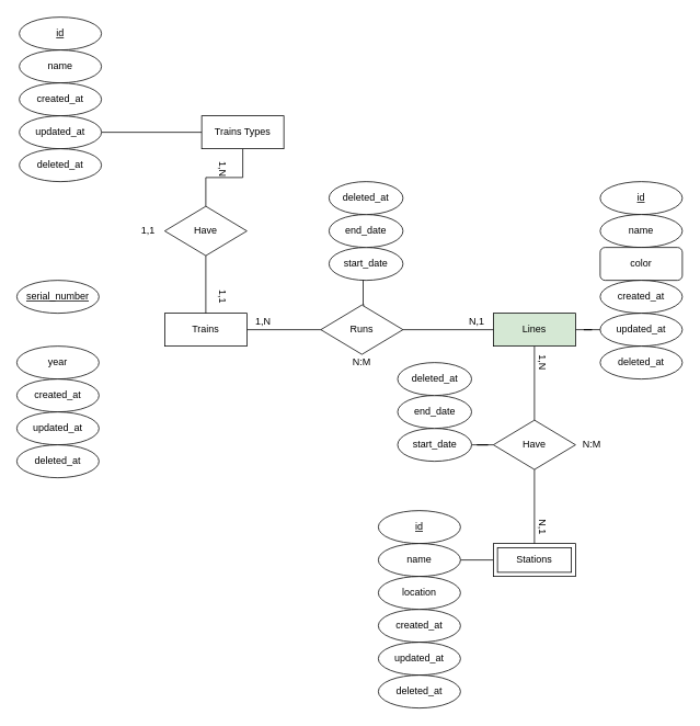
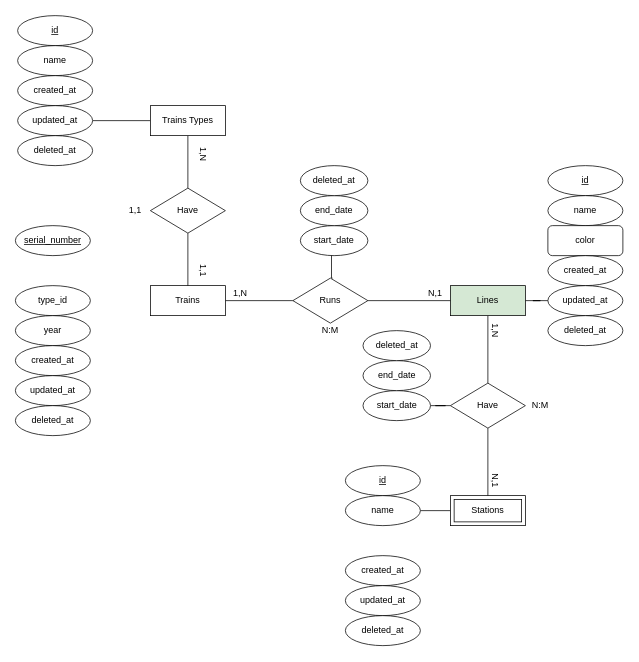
  <mxCell id="0" />
  <mxCell id="1" parent="0" />
  <mxCell id="2" style="edgeStyle=orthogonalEdgeStyle;rounded=0;orthogonalLoop=1;jettySize=auto;html=1;entryX=0;entryY=0.5;entryDx=0;entryDy=0;endArrow=none;endFill=0;" parent="1" source="3" target="12" edge="1"><mxGeometry relative="1" as="geometry" /></mxCell>
  <mxCell id="3" value="Trains" style="whiteSpace=wrap;html=1;align=center;" parent="1" vertex="1"><mxGeometry x="200" y="380" width="100" height="40" as="geometry" /></mxCell>
- <mxCell id="5" value="serial_number" style="ellipse;whiteSpace=wrap;html=1;align=center;fontStyle=4;" parent="1" vertex="1"><mxGeometry x="20" y="340" width="100" height="40" as="geometry" /></mxCell>
+ <mxCell id="4" value="type_id" style="ellipse;whiteSpace=wrap;html=1;align=center;" parent="1" vertex="1"><mxGeometry x="20" y="380" width="100" height="40" as="geometry" /></mxCell>
+ <mxCell id="5" value="serial_number" style="ellipse;whiteSpace=wrap;html=1;align=center;fontStyle=4;" parent="1" vertex="1"><mxGeometry x="20" y="300" width="100" height="40" as="geometry" /></mxCell>
  <mxCell id="6" value="year" style="ellipse;whiteSpace=wrap;html=1;align=center;" parent="1" vertex="1"><mxGeometry x="20" y="420" width="100" height="40" as="geometry" /></mxCell>
  <mxCell id="7" style="edgeStyle=orthogonalEdgeStyle;rounded=0;orthogonalLoop=1;jettySize=auto;html=1;entryX=0.5;entryY=0;entryDx=0;entryDy=0;endArrow=none;endFill=0;" parent="1" source="9" target="33" edge="1"><mxGeometry relative="1" as="geometry" /></mxCell>
  <mxCell id="8" style="edgeStyle=orthogonalEdgeStyle;rounded=0;orthogonalLoop=1;jettySize=auto;html=1;entryX=0;entryY=0.5;entryDx=0;entryDy=0;endArrow=none;endFill=0;" parent="1" source="9" target="17" edge="1"><mxGeometry relative="1" as="geometry" /></mxCell>
  <mxCell id="9" value="Lines" style="whiteSpace=wrap;html=1;align=center;fillColor=#d5e8d4;" parent="1" vertex="1"><mxGeometry x="600" y="380" width="100" height="40" as="geometry" /></mxCell>
  <mxCell id="10" style="edgeStyle=orthogonalEdgeStyle;rounded=0;orthogonalLoop=1;jettySize=auto;html=1;entryX=0;entryY=0.5;entryDx=0;entryDy=0;endArrow=none;endFill=0;" parent="1" source="12" target="9" edge="1"><mxGeometry relative="1" as="geometry" /></mxCell>
  <mxCell id="11" style="edgeStyle=orthogonalEdgeStyle;rounded=0;orthogonalLoop=1;jettySize=auto;html=1;entryX=0.428;entryY=0.974;entryDx=0;entryDy=0;entryPerimeter=0;endArrow=none;endFill=0;" parent="1" edge="1"><mxGeometry relative="1" as="geometry"><mxPoint x="443" y="370" as="sourcePoint" /><mxPoint x="441.52" y="338.96" as="targetPoint" /></mxGeometry></mxCell>
  <mxCell id="12" value="Runs" style="shape=rhombus;perimeter=rhombusPerimeter;whiteSpace=wrap;html=1;align=center;" parent="1" vertex="1"><mxGeometry x="390" y="370" width="100" height="60" as="geometry" /></mxCell>
  <mxCell id="13" value="id" style="ellipse;whiteSpace=wrap;html=1;align=center;fontStyle=4;" parent="1" vertex="1"><mxGeometry x="730" y="220" width="100" height="40" as="geometry" /></mxCell>
  <mxCell id="14" value="name" style="ellipse;whiteSpace=wrap;html=1;align=center;" parent="1" vertex="1"><mxGeometry x="730" y="260" width="100" height="40" as="geometry" /></mxCell>
  <mxCell id="15" value="color" style="whiteSpace=wrap;html=1;align=center;rounded=1;" parent="1" vertex="1"><mxGeometry x="730" y="300" width="100" height="40" as="geometry" /></mxCell>
  <mxCell id="16" value="created_at" style="ellipse;whiteSpace=wrap;html=1;align=center;" parent="1" vertex="1"><mxGeometry x="730" y="340" width="100" height="40" as="geometry" /></mxCell>
  <mxCell id="17" value="updated_at" style="ellipse;whiteSpace=wrap;html=1;align=center;" parent="1" vertex="1"><mxGeometry x="730" y="380" width="100" height="40" as="geometry" /></mxCell>
  <mxCell id="18" value="start_date" style="ellipse;whiteSpace=wrap;html=1;align=center;" parent="1" vertex="1"><mxGeometry x="400" y="300" width="90" height="40" as="geometry" /></mxCell>
  <mxCell id="19" value="1,N" style="text;html=1;strokeColor=none;fillColor=none;align=center;verticalAlign=middle;whiteSpace=wrap;rounded=0;" parent="1" vertex="1"><mxGeometry x="300" y="380" width="40" height="20" as="geometry" /></mxCell>
  <mxCell id="20" value="N,1" style="text;html=1;strokeColor=none;fillColor=none;align=center;verticalAlign=middle;whiteSpace=wrap;rounded=0;" parent="1" vertex="1"><mxGeometry x="560" y="380" width="40" height="20" as="geometry" /></mxCell>
  <mxCell id="21" value="N:M" style="text;html=1;strokeColor=none;fillColor=none;align=center;verticalAlign=middle;whiteSpace=wrap;rounded=0;" parent="1" vertex="1"><mxGeometry x="420" y="430" width="40" height="20" as="geometry" /></mxCell>
  <mxCell id="22" value="end_date" style="ellipse;whiteSpace=wrap;html=1;align=center;" parent="1" vertex="1"><mxGeometry x="400" y="260" width="90" height="40" as="geometry" /></mxCell>
  <mxCell id="23" value="created_at" style="ellipse;whiteSpace=wrap;html=1;align=center;" parent="1" vertex="1"><mxGeometry x="20" y="460" width="100" height="40" as="geometry" /></mxCell>
  <mxCell id="24" value="updated_at" style="ellipse;whiteSpace=wrap;html=1;align=center;" parent="1" vertex="1"><mxGeometry x="20" y="500" width="100" height="40" as="geometry" /></mxCell>
  <mxCell id="25" style="edgeStyle=orthogonalEdgeStyle;rounded=0;orthogonalLoop=1;jettySize=auto;html=1;entryX=1;entryY=0.5;entryDx=0;entryDy=0;endArrow=none;endFill=0;" parent="1" source="26" target="28" edge="1"><mxGeometry relative="1" as="geometry" /></mxCell>
  <mxCell id="26" value="Stations" style="shape=ext;margin=3;double=1;whiteSpace=wrap;html=1;align=center;" parent="1" vertex="1"><mxGeometry x="600" y="660" width="100" height="40" as="geometry" /></mxCell>
  <mxCell id="27" value="id" style="ellipse;whiteSpace=wrap;html=1;align=center;fontStyle=4;" parent="1" vertex="1"><mxGeometry x="460" y="620" width="100" height="40" as="geometry" /></mxCell>
  <mxCell id="28" value="name" style="ellipse;whiteSpace=wrap;html=1;align=center;" parent="1" vertex="1"><mxGeometry x="460" y="660" width="100" height="40" as="geometry" /></mxCell>
  <mxCell id="29" value="created_at" style="ellipse;whiteSpace=wrap;html=1;align=center;" parent="1" vertex="1"><mxGeometry x="460" y="740" width="100" height="40" as="geometry" /></mxCell>
  <mxCell id="30" value="updated_at" style="ellipse;whiteSpace=wrap;html=1;align=center;" parent="1" vertex="1"><mxGeometry x="460" y="780" width="100" height="40" as="geometry" /></mxCell>
  <mxCell id="31" style="edgeStyle=orthogonalEdgeStyle;rounded=0;orthogonalLoop=1;jettySize=auto;html=1;entryX=0.5;entryY=0;entryDx=0;entryDy=0;endArrow=none;endFill=0;" parent="1" source="33" target="26" edge="1"><mxGeometry relative="1" as="geometry" /></mxCell>
  <mxCell id="32" style="edgeStyle=orthogonalEdgeStyle;rounded=0;orthogonalLoop=1;jettySize=auto;html=1;entryX=1;entryY=0.5;entryDx=0;entryDy=0;endArrow=none;endFill=0;" parent="1" source="33" target="54" edge="1"><mxGeometry relative="1" as="geometry" /></mxCell>
  <mxCell id="33" value="Have" style="shape=rhombus;perimeter=rhombusPerimeter;whiteSpace=wrap;html=1;align=center;" parent="1" vertex="1"><mxGeometry x="600" y="510" width="100" height="60" as="geometry" /></mxCell>
  <mxCell id="34" value="N:M" style="text;html=1;strokeColor=none;fillColor=none;align=center;verticalAlign=middle;whiteSpace=wrap;rounded=0;" parent="1" vertex="1"><mxGeometry x="700" y="530" width="40" height="20" as="geometry" /></mxCell>
  <mxCell id="35" value="1,N" style="text;html=1;strokeColor=none;fillColor=none;align=center;verticalAlign=middle;whiteSpace=wrap;rounded=0;rotation=90;" parent="1" vertex="1"><mxGeometry x="640" y="430" width="40" height="20" as="geometry" /></mxCell>
  <mxCell id="36" value="N,1" style="text;html=1;strokeColor=none;fillColor=none;align=center;verticalAlign=middle;whiteSpace=wrap;rounded=0;rotation=90;" parent="1" vertex="1"><mxGeometry x="640" y="630" width="40" height="20" as="geometry" /></mxCell>
  <mxCell id="37" value="deleted_at" style="ellipse;whiteSpace=wrap;html=1;align=center;" parent="1" vertex="1"><mxGeometry x="20" y="540" width="100" height="40" as="geometry" /></mxCell>
  <mxCell id="38" value="deleted_at" style="ellipse;whiteSpace=wrap;html=1;align=center;" parent="1" vertex="1"><mxGeometry x="460" y="820" width="100" height="40" as="geometry" /></mxCell>
  <mxCell id="39" value="deleted_at" style="ellipse;whiteSpace=wrap;html=1;align=center;" parent="1" vertex="1"><mxGeometry x="730" y="420" width="100" height="40" as="geometry" /></mxCell>
  <mxCell id="40" value="deleted_at" style="ellipse;whiteSpace=wrap;html=1;align=center;" parent="1" vertex="1"><mxGeometry x="400" y="220" width="90" height="40" as="geometry" /></mxCell>
  <mxCell id="41" style="edgeStyle=orthogonalEdgeStyle;rounded=0;orthogonalLoop=1;jettySize=auto;html=1;entryX=0.5;entryY=0;entryDx=0;entryDy=0;endArrow=none;endFill=0;" parent="1" source="43" target="47" edge="1"><mxGeometry relative="1" as="geometry" /></mxCell>
  <mxCell id="42" style="edgeStyle=orthogonalEdgeStyle;rounded=0;orthogonalLoop=1;jettySize=auto;html=1;entryX=1;entryY=0.5;entryDx=0;entryDy=0;endArrow=none;endFill=0;" parent="1" source="43" target="52" edge="1"><mxGeometry relative="1" as="geometry" /></mxCell>
- <mxCell id="43" value="Trains Types" style="whiteSpace=wrap;html=1;align=center;" parent="1" vertex="1"><mxGeometry x="245" y="140" width="100" height="40" as="geometry" /></mxCell>
+ <mxCell id="43" value="Trains Types" style="whiteSpace=wrap;html=1;align=center;" parent="1" vertex="1"><mxGeometry x="200" y="140" width="100" height="40" as="geometry" /></mxCell>
  <mxCell id="44" value="id" style="ellipse;whiteSpace=wrap;html=1;align=center;fontStyle=4;" parent="1" vertex="1"><mxGeometry x="23" y="20" width="100" height="40" as="geometry" /></mxCell>
  <mxCell id="45" value="name" style="ellipse;whiteSpace=wrap;html=1;align=center;" parent="1" vertex="1"><mxGeometry x="23" width="100" height="40" as="geometry" y="60" /></mxCell>
  <mxCell id="46" style="edgeStyle=orthogonalEdgeStyle;rounded=0;orthogonalLoop=1;jettySize=auto;html=1;entryX=0.5;entryY=0;entryDx=0;entryDy=0;endArrow=none;endFill=0;" parent="1" source="47" target="3" edge="1"><mxGeometry relative="1" as="geometry" /></mxCell>
  <mxCell id="47" value="Have" style="shape=rhombus;perimeter=rhombusPerimeter;whiteSpace=wrap;html=1;align=center;" parent="1" vertex="1"><mxGeometry x="200" y="250" width="100" height="60" as="geometry" /></mxCell>
  <mxCell id="48" value="1,N" style="text;html=1;strokeColor=none;fillColor=none;align=center;verticalAlign=middle;whiteSpace=wrap;rounded=0;rotation=90;" parent="1" vertex="1"><mxGeometry x="250" y="190" width="40" height="30" as="geometry" /></mxCell>
  <mxCell id="49" value="1,1" style="text;html=1;strokeColor=none;fillColor=none;align=center;verticalAlign=middle;whiteSpace=wrap;rounded=0;rotation=90;" parent="1" vertex="1"><mxGeometry x="250" y="345" width="40" height="30" as="geometry" /></mxCell>
  <mxCell id="50" value="1,1" style="text;html=1;strokeColor=none;fillColor=none;align=center;verticalAlign=middle;whiteSpace=wrap;rounded=0;rotation=0;" parent="1" vertex="1"><mxGeometry y="265" width="40" height="30" as="geometry" x="160" /></mxCell>
  <mxCell id="51" value="created_at" style="ellipse;whiteSpace=wrap;html=1;align=center;" parent="1" vertex="1"><mxGeometry x="23" y="100" width="100" height="40" as="geometry" /></mxCell>
  <mxCell id="52" value="updated_at" style="ellipse;whiteSpace=wrap;html=1;align=center;" parent="1" vertex="1"><mxGeometry x="23" y="140" width="100" height="40" as="geometry" /></mxCell>
  <mxCell id="53" value="deleted_at" style="ellipse;whiteSpace=wrap;html=1;align=center;" parent="1" vertex="1"><mxGeometry x="23" y="180" width="100" height="40" as="geometry" /></mxCell>
  <mxCell id="54" value="start_date" style="ellipse;whiteSpace=wrap;html=1;align=center;" parent="1" vertex="1"><mxGeometry x="483.5" y="520" width="90" height="40" as="geometry" /></mxCell>
  <mxCell id="55" value="end_date" style="ellipse;whiteSpace=wrap;html=1;align=center;" parent="1" vertex="1"><mxGeometry x="483.5" y="480" width="90" height="40" as="geometry" /></mxCell>
  <mxCell id="56" value="deleted_at" style="ellipse;whiteSpace=wrap;html=1;align=center;" parent="1" vertex="1"><mxGeometry x="483.5" y="440" width="90" height="40" as="geometry" /></mxCell>
- <mxCell id="57" value="location" style="ellipse;whiteSpace=wrap;html=1;align=center;" vertex="1" parent="1"><mxGeometry x="460" y="700" width="100" height="40" as="geometry" /></mxCell>
